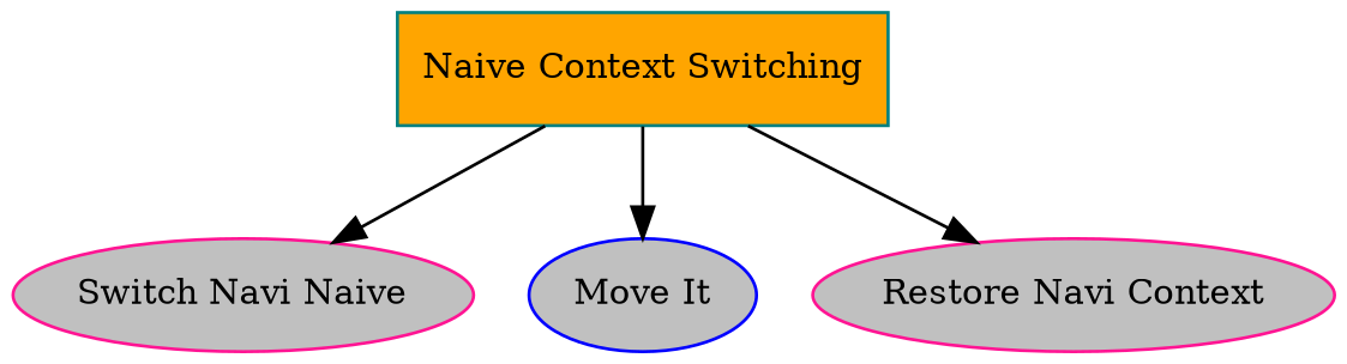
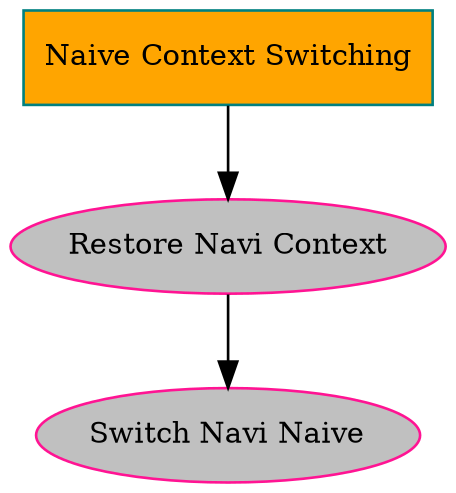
  digraph {
    fontname="times-roman"
    node [color=deeppink fillcolor=gray fontcolor=black fontname="times-roman" fontsize=11 shape=ellipse style=filled]
    edge [fontname="times-roman"]
    "Naive Context Switching" [color=teal fillcolor=orange shape=box]
    n2 [label="Switch Navi Naive"]
-   "Move It" [color=blue]
    "Restore Navi Context"
-   "Naive Context Switching" -> n2
-   "Naive Context Switching" -> "Move It"
+   "Restore Navi Context" -> n2
    "Naive Context Switching" -> "Restore Navi Context"
  }
